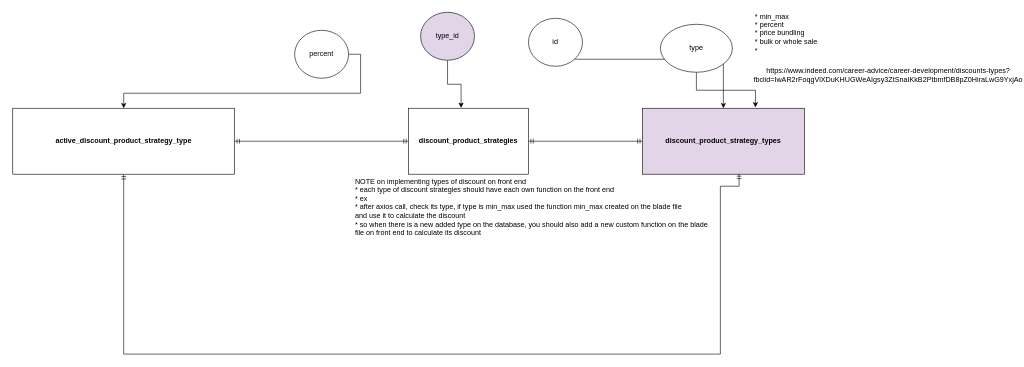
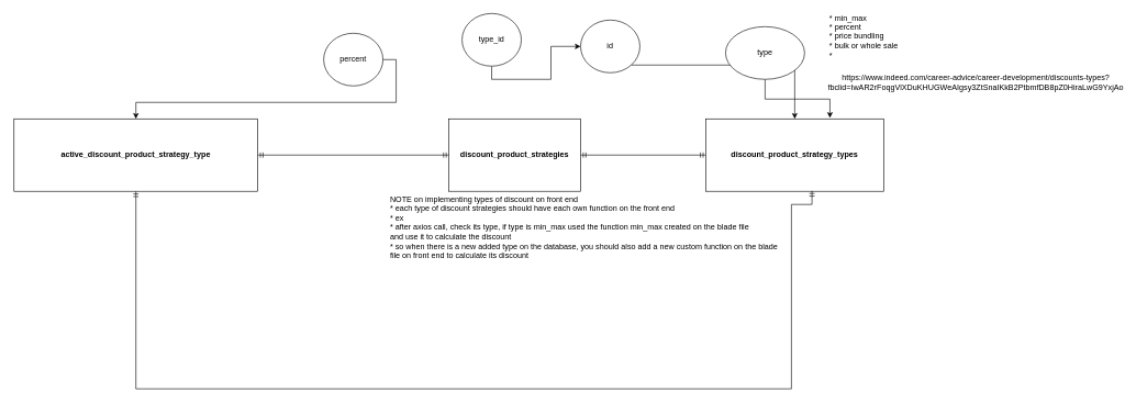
  <mxCell id="0" />
  <mxCell id="1" parent="0" />
  <mxCell id="2" value="&lt;b&gt;discount_product_strategies&lt;/b&gt;" style="rounded=0;whiteSpace=wrap;html=1;" parent="1" vertex="1"><mxGeometry x="680" y="180" width="200" height="110" as="geometry" /></mxCell>
  <mxCell id="3" style="edgeStyle=orthogonalEdgeStyle;rounded=0;orthogonalLoop=1;jettySize=auto;html=1;exitX=0;exitY=0.5;exitDx=0;exitDy=0;endArrow=ERmandOne;endFill=0;startArrow=ERmandOne;startFill=0;" parent="1" source="4" target="2" edge="1"><mxGeometry relative="1" as="geometry" /></mxCell>
- <mxCell id="4" value="&lt;b&gt;discount_product_strategy_types&lt;/b&gt;" style="rounded=0;whiteSpace=wrap;html=1;fillColor=#e1d5e7;" parent="1" vertex="1"><mxGeometry x="1070" y="180" width="270" height="110" as="geometry" /></mxCell>
+ <mxCell id="4" value="&lt;b&gt;discount_product_strategy_types&lt;/b&gt;" style="rounded=0;whiteSpace=wrap;html=1;" parent="1" vertex="1"><mxGeometry x="1070" y="180" width="270" height="110" as="geometry" /></mxCell>
  <mxCell id="5" style="edgeStyle=orthogonalEdgeStyle;rounded=0;orthogonalLoop=1;jettySize=auto;html=1;exitX=1;exitY=1;exitDx=0;exitDy=0;" parent="1" source="6" target="4" edge="1"><mxGeometry relative="1" as="geometry" /></mxCell>
  <mxCell id="6" value="id" style="ellipse;whiteSpace=wrap;html=1;" parent="1" vertex="1"><mxGeometry x="880" y="30" width="90" height="80" as="geometry" /></mxCell>
  <mxCell id="7" style="edgeStyle=orthogonalEdgeStyle;rounded=0;orthogonalLoop=1;jettySize=auto;html=1;exitX=0.5;exitY=1;exitDx=0;exitDy=0;entryX=0.698;entryY=-0.013;entryDx=0;entryDy=0;entryPerimeter=0;" parent="1" source="8" target="4" edge="1"><mxGeometry relative="1" as="geometry" /></mxCell>
  <mxCell id="8" value="type" style="ellipse;whiteSpace=wrap;html=1;" parent="1" vertex="1"><mxGeometry x="1100" y="40" width="120" height="80" as="geometry" /></mxCell>
  <mxCell id="9" value="&lt;div style=&quot;text-align: left&quot;&gt;&lt;span&gt;* min_max&lt;/span&gt;&lt;/div&gt;&lt;div style=&quot;text-align: left&quot;&gt;&lt;span&gt;* percent&lt;/span&gt;&lt;/div&gt;&lt;div style=&quot;text-align: left&quot;&gt;&lt;span&gt;* price bundling&lt;/span&gt;&lt;/div&gt;&lt;div style=&quot;text-align: left&quot;&gt;&lt;span&gt;* bulk or whole sale&lt;/span&gt;&lt;/div&gt;&lt;div style=&quot;text-align: left&quot;&gt;&lt;span&gt;*&amp;nbsp;&lt;/span&gt;&lt;/div&gt;" style="text;html=1;strokeColor=none;fillColor=none;align=center;verticalAlign=middle;whiteSpace=wrap;rounded=0;" parent="1" vertex="1"><mxGeometry x="1230" y="40" width="160" height="30" as="geometry" /></mxCell>
  <mxCell id="10" value="https://www.indeed.com/career-advice/career-development/discounts-types?fbclid=IwAR2rFoqgVlXDuKHUGWeAIgsy3ZtSnaIKkB2PtbmfDB8pZ0HiraLwG9YxjAo" style="text;html=1;strokeColor=none;fillColor=none;align=center;verticalAlign=middle;whiteSpace=wrap;rounded=0;" parent="1" vertex="1"><mxGeometry x="1450" y="110" width="60" height="30" as="geometry" /></mxCell>
- <mxCell id="11" style="edgeStyle=orthogonalEdgeStyle;rounded=0;orthogonalLoop=1;jettySize=auto;html=1;exitX=0.5;exitY=1;exitDx=0;exitDy=0;entryX=0.438;entryY=-0.005;entryDx=0;entryDy=0;entryPerimeter=0;" parent="1" source="12" target="2" edge="1"><mxGeometry relative="1" as="geometry" /></mxCell>
- <mxCell id="12" value="type_id" style="ellipse;whiteSpace=wrap;html=1;fillColor=#e1d5e7;" parent="1" vertex="1"><mxGeometry x="700" y="20" width="90" height="80" as="geometry" /></mxCell>
+ <mxCell id="11" style="edgeStyle=orthogonalEdgeStyle;rounded=0;orthogonalLoop=1;jettySize=auto;html=1;exitX=0.5;exitY=1;exitDx=0;exitDy=0;" parent="1" source="12" target="6" edge="1"><mxGeometry relative="1" as="geometry" /></mxCell>
+ <mxCell id="12" value="type_id" style="ellipse;whiteSpace=wrap;html=1;" parent="1" vertex="1"><mxGeometry x="700" y="20" width="90" height="80" as="geometry" /></mxCell>
  <mxCell id="13" style="edgeStyle=orthogonalEdgeStyle;rounded=0;orthogonalLoop=1;jettySize=auto;html=1;exitX=1;exitY=0.5;exitDx=0;exitDy=0;" parent="1" source="14" target="18" edge="1"><mxGeometry relative="1" as="geometry" /></mxCell>
  <mxCell id="14" value="percent" style="ellipse;whiteSpace=wrap;html=1;" parent="1" vertex="1"><mxGeometry x="490" y="50" width="90" height="80" as="geometry" /></mxCell>
  <mxCell id="15" value="&lt;div style=&quot;text-align: left&quot;&gt;NOTE on implementing types of discount on front end&lt;/div&gt;&lt;div style=&quot;text-align: left&quot;&gt;* each type of discount strategies should have each own function on the front end&lt;/div&gt;&lt;div style=&quot;text-align: left&quot;&gt;* ex&lt;/div&gt;&lt;div style=&quot;text-align: left&quot;&gt;* after axios call, check its type, if type is min_max used the function min_max created on the blade file&lt;/div&gt;&lt;div style=&quot;text-align: left&quot;&gt;and use it to calculate the discount&lt;/div&gt;&lt;div style=&quot;text-align: left&quot;&gt;* so when there is a new added type on the database, you should also add a new custom function on the blade file on front end to calculate its discount&lt;/div&gt;" style="text;html=1;strokeColor=none;fillColor=none;align=center;verticalAlign=middle;whiteSpace=wrap;rounded=0;" parent="1" vertex="1"><mxGeometry x="590" y="330" width="600" height="30" as="geometry" /></mxCell>
  <mxCell id="16" style="edgeStyle=orthogonalEdgeStyle;rounded=0;orthogonalLoop=1;jettySize=auto;html=1;exitX=1;exitY=0.5;exitDx=0;exitDy=0;entryX=0;entryY=0.5;entryDx=0;entryDy=0;endArrow=ERmandOne;endFill=0;strokeColor=default;startArrow=ERmandOne;startFill=0;" edge="1" parent="1" source="18" target="2"><mxGeometry relative="1" as="geometry" /></mxCell>
  <mxCell id="17" style="edgeStyle=orthogonalEdgeStyle;rounded=0;orthogonalLoop=1;jettySize=auto;html=1;exitX=0.5;exitY=1;exitDx=0;exitDy=0;entryX=0.597;entryY=0.994;entryDx=0;entryDy=0;entryPerimeter=0;startArrow=ERmandOne;startFill=0;endArrow=ERmandOne;endFill=0;strokeColor=default;" edge="1" parent="1" source="18" target="4"><mxGeometry relative="1" as="geometry"><Array as="points"><mxPoint x="205" y="590" /><mxPoint x="1200" y="590" /><mxPoint x="1200" y="310" /><mxPoint x="1231" y="310" /></Array></mxGeometry></mxCell>
  <mxCell id="18" value="&lt;b&gt;active_&lt;/b&gt;&lt;b&gt;discount_product_strategy_type&lt;/b&gt;" style="rounded=0;whiteSpace=wrap;html=1;" vertex="1" parent="1"><mxGeometry x="20" y="180" width="370" height="110" as="geometry" /></mxCell>
